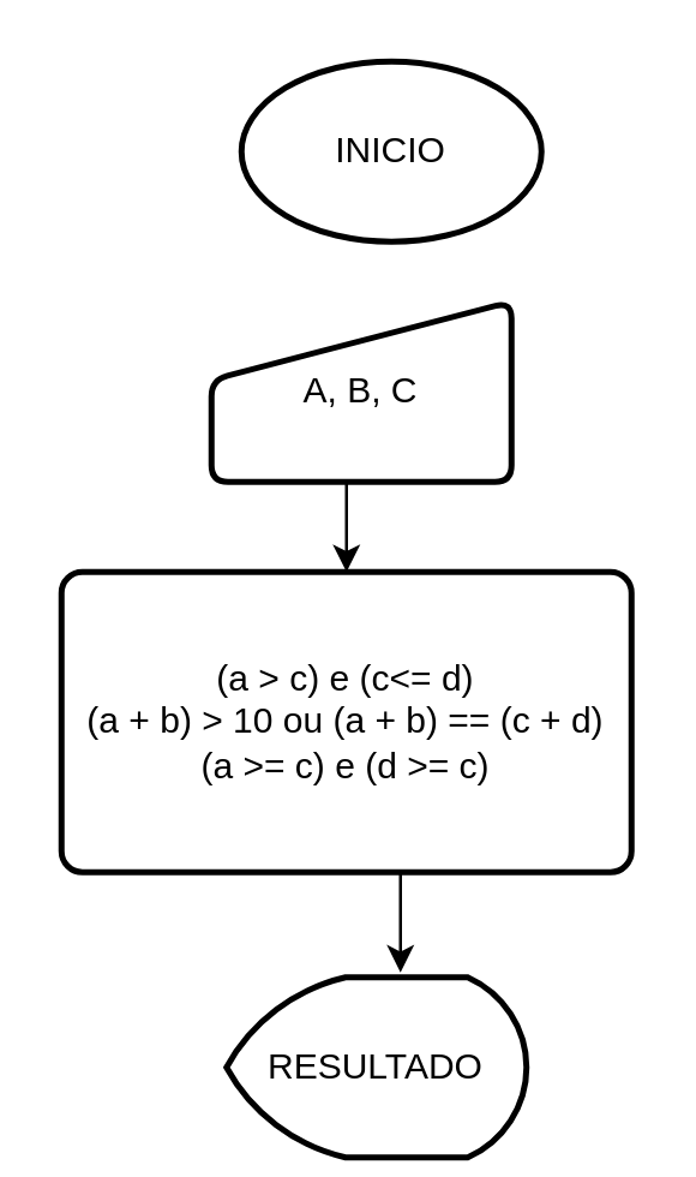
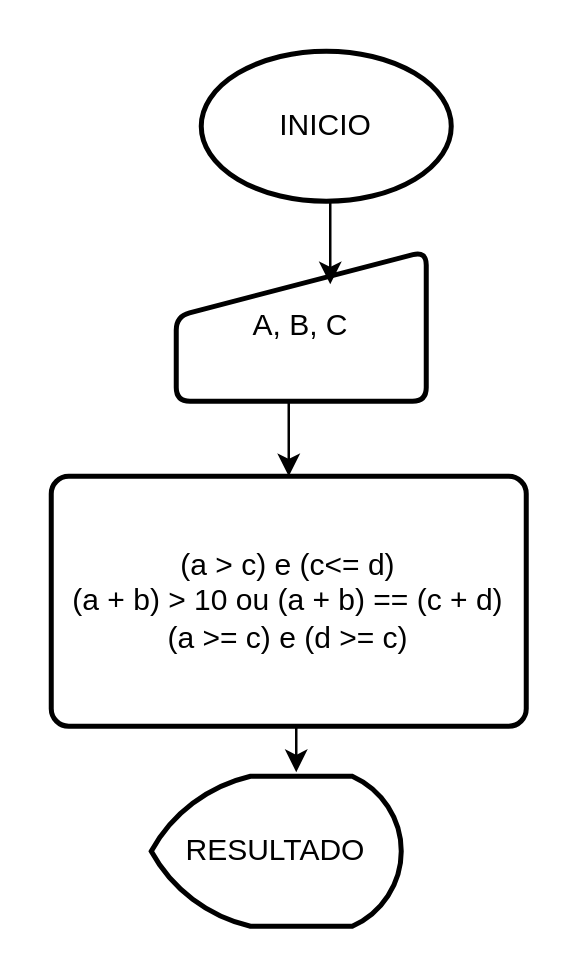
  <mxCell id="0" />
  <mxCell id="1" parent="0" />
  <mxCell id="2" value="INICIO" style="strokeWidth=2;html=1;shape=mxgraph.flowchart.start_1;whiteSpace=wrap;" vertex="1" parent="1"><mxGeometry x="80" y="20" width="100" height="60" as="geometry" /></mxCell>
  <mxCell id="3" style="edgeStyle=orthogonalEdgeStyle;rounded=0;orthogonalLoop=1;jettySize=auto;html=1;exitX=0.5;exitY=1;exitDx=0;exitDy=0;entryX=0.5;entryY=0;entryDx=0;entryDy=0;" edge="1" parent="1" source="4" target="5"><mxGeometry relative="1" as="geometry" /></mxCell>
  <mxCell id="4" value="A, B, C" style="html=1;strokeWidth=2;shape=manualInput;whiteSpace=wrap;rounded=1;size=26;arcSize=11;" vertex="1" parent="1"><mxGeometry x="70" y="100" width="100" height="60" as="geometry" /></mxCell>
  <mxCell id="5" value="(a &amp;gt; c) e (c&amp;lt;= d)&lt;div&gt;(a + b) &amp;gt; 10 ou (a + b) == (c + d)&lt;/div&gt;&lt;div&gt;(a &amp;gt;= c) e (d &amp;gt;= c)&lt;/div&gt;" style="rounded=1;whiteSpace=wrap;html=1;absoluteArcSize=1;arcSize=14;strokeWidth=2;" vertex="1" parent="1"><mxGeometry x="20" y="190" width="190" height="100" as="geometry" /></mxCell>
- <mxCell id="6" value="RESULTADO" style="strokeWidth=2;html=1;shape=mxgraph.flowchart.display;whiteSpace=wrap;" vertex="1" parent="1"><mxGeometry x="75" y="325" width="100" height="60" as="geometry" /></mxCell>
+ <mxCell id="6" value="RESULTADO" style="strokeWidth=2;html=1;shape=mxgraph.flowchart.display;whiteSpace=wrap;" vertex="1" parent="1"><mxGeometry x="60" y="310" width="100" height="60" as="geometry" /></mxCell>
+ <mxCell id="7" style="edgeStyle=orthogonalEdgeStyle;rounded=0;orthogonalLoop=1;jettySize=auto;html=1;exitX=0.5;exitY=1;exitDx=0;exitDy=0;exitPerimeter=0;entryX=0.616;entryY=0.22;entryDx=0;entryDy=0;entryPerimeter=0;" edge="1" parent="1" source="2" target="4"><mxGeometry relative="1" as="geometry" /></mxCell>
  <mxCell id="8" style="edgeStyle=orthogonalEdgeStyle;rounded=0;orthogonalLoop=1;jettySize=auto;html=1;exitX=0.5;exitY=1;exitDx=0;exitDy=0;entryX=0.58;entryY=-0.027;entryDx=0;entryDy=0;entryPerimeter=0;" edge="1" parent="1" source="5" target="6"><mxGeometry relative="1" as="geometry" /></mxCell>
